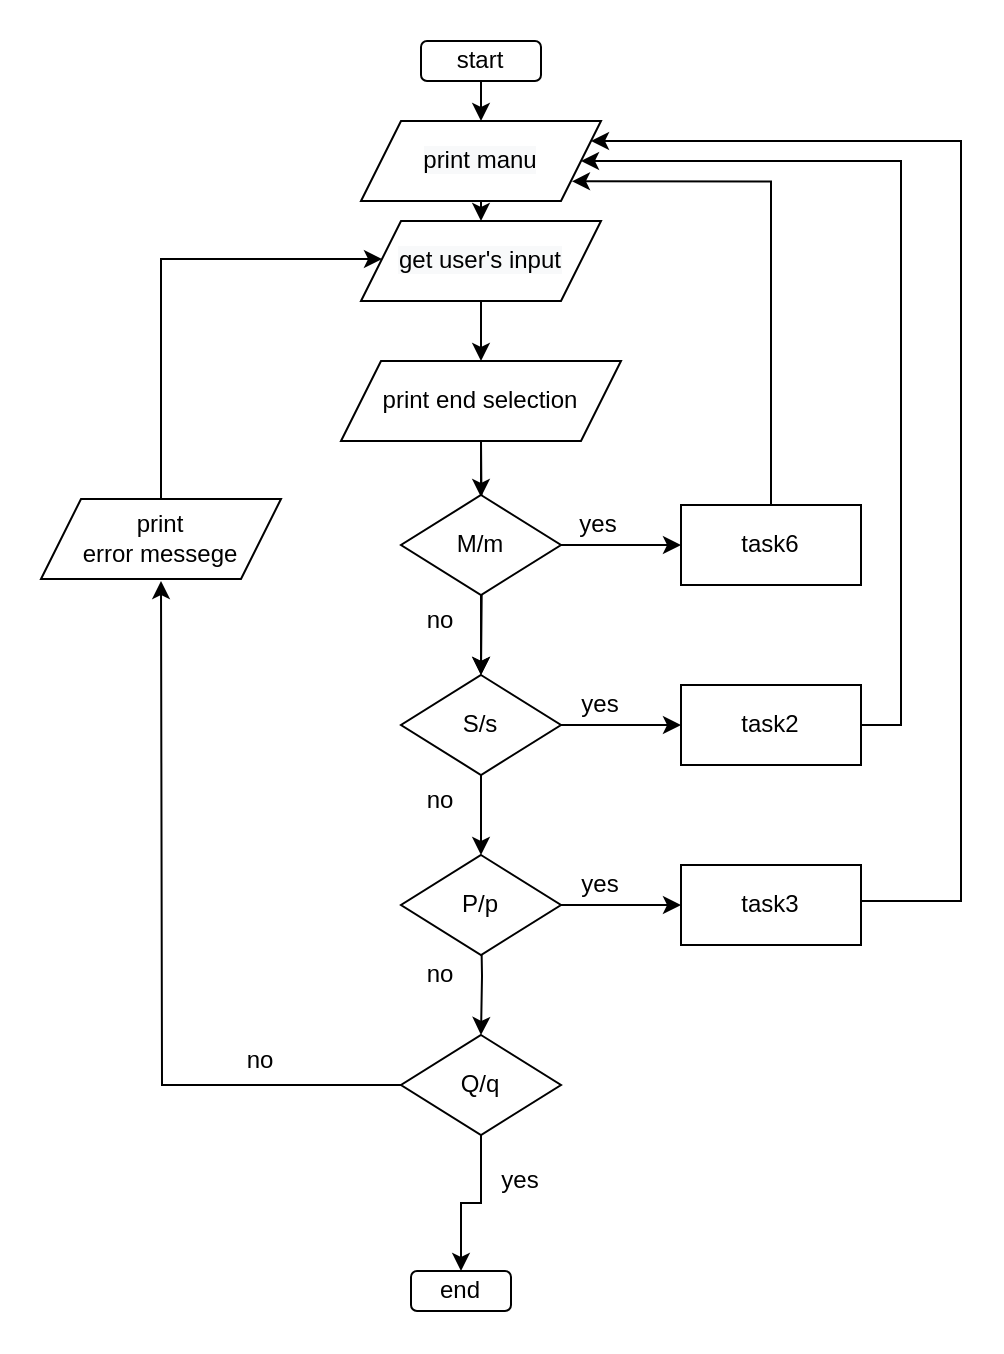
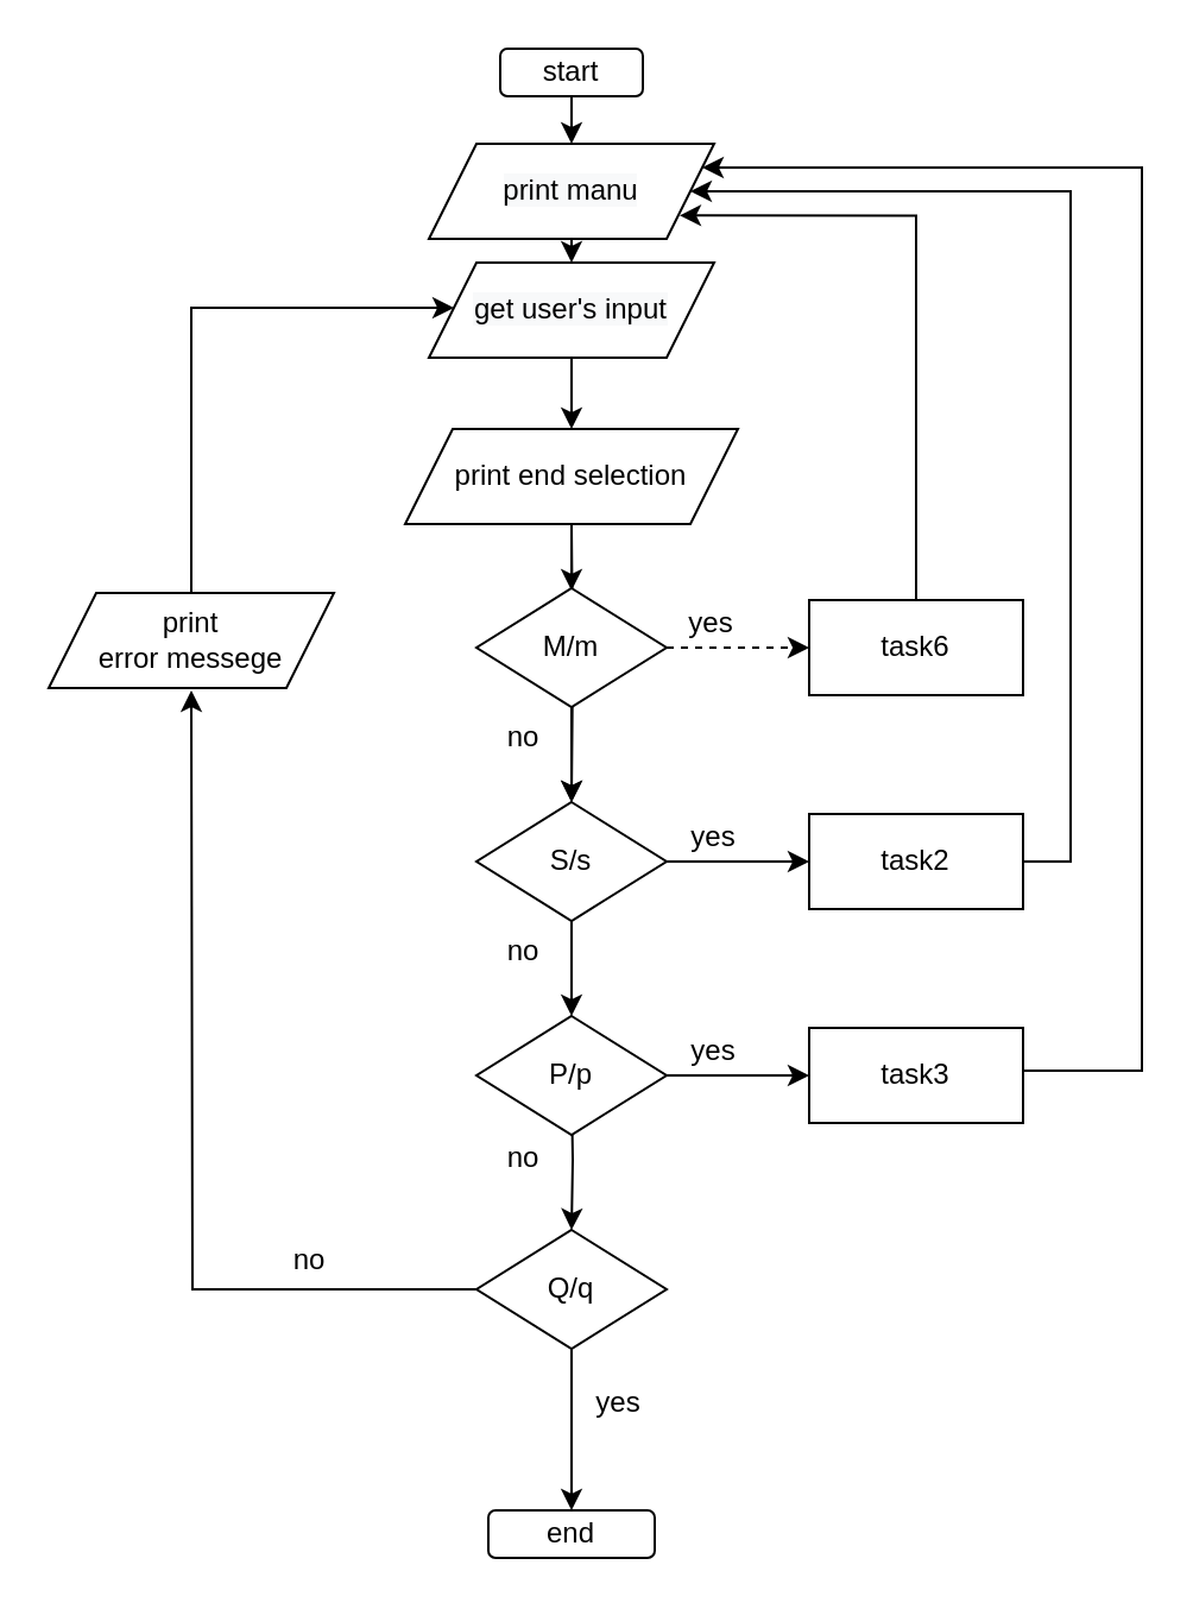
  <mxCell id="0" />
  <mxCell id="1" parent="0" />
  <mxCell id="2" style="edgeStyle=orthogonalEdgeStyle;rounded=0;orthogonalLoop=1;jettySize=auto;html=1;entryX=0.5;entryY=0;entryDx=0;entryDy=0;" edge="1" parent="1" source="3"><mxGeometry relative="1" as="geometry"><mxPoint x="240" y="60" as="targetPoint" /></mxGeometry></mxCell>
  <mxCell id="3" value="start" style="rounded=1;whiteSpace=wrap;html=1;" vertex="1" parent="1"><mxGeometry x="210" y="20" width="60" height="20" as="geometry" /></mxCell>
  <mxCell id="4" style="edgeStyle=orthogonalEdgeStyle;rounded=0;orthogonalLoop=1;jettySize=auto;html=1;exitX=0.5;exitY=1;exitDx=0;exitDy=0;entryX=0.5;entryY=0;entryDx=0;entryDy=0;" edge="1" parent="1"><mxGeometry relative="1" as="geometry"><mxPoint x="240" y="100" as="sourcePoint" /><mxPoint x="240" y="110" as="targetPoint" /></mxGeometry></mxCell>
  <mxCell id="5" style="edgeStyle=orthogonalEdgeStyle;rounded=0;orthogonalLoop=1;jettySize=auto;html=1;" edge="1" parent="1"><mxGeometry relative="1" as="geometry"><mxPoint x="240" y="180" as="targetPoint" /><mxPoint x="240" y="150" as="sourcePoint" /></mxGeometry></mxCell>
- <mxCell id="6" value="end" style="rounded=1;whiteSpace=wrap;html=1;" vertex="1" parent="1"><mxGeometry x="205" y="635" width="50" height="20" as="geometry" /></mxCell>
+ <mxCell id="6" value="end" style="rounded=1;whiteSpace=wrap;html=1;" vertex="1" parent="1"><mxGeometry x="205" y="635" width="70" height="20" as="geometry" /></mxCell>
  <mxCell id="7" style="edgeStyle=orthogonalEdgeStyle;rounded=0;orthogonalLoop=1;jettySize=auto;html=1;entryX=0.879;entryY=0.754;entryDx=0;entryDy=0;entryPerimeter=0;" edge="1" parent="1" source="8" target="36"><mxGeometry relative="1" as="geometry"><mxPoint x="300" y="90" as="targetPoint" /><Array as="points"><mxPoint x="385" y="90" /><mxPoint x="285" y="90" /></Array></mxGeometry></mxCell>
  <mxCell id="8" value="task6" style="rounded=0;whiteSpace=wrap;html=1;" vertex="1" parent="1"><mxGeometry x="340" y="252" width="90" height="40" as="geometry" /></mxCell>
  <mxCell id="9" style="edgeStyle=orthogonalEdgeStyle;rounded=0;orthogonalLoop=1;jettySize=auto;html=1;entryX=1;entryY=0.5;entryDx=0;entryDy=0;" edge="1" parent="1" source="10" target="36"><mxGeometry relative="1" as="geometry"><mxPoint x="300" y="80" as="targetPoint" /><Array as="points"><mxPoint x="450" y="362" /><mxPoint x="450" y="80" /></Array></mxGeometry></mxCell>
  <mxCell id="10" value="task2" style="rounded=0;whiteSpace=wrap;html=1;" vertex="1" parent="1"><mxGeometry x="340" y="342" width="90" height="40" as="geometry" /></mxCell>
  <mxCell id="11" style="edgeStyle=orthogonalEdgeStyle;rounded=0;orthogonalLoop=1;jettySize=auto;html=1;" edge="1" parent="1" source="12" target="36"><mxGeometry relative="1" as="geometry"><mxPoint x="300" y="70" as="targetPoint" /><Array as="points"><mxPoint x="480" y="450" /><mxPoint x="480" y="70" /></Array></mxGeometry></mxCell>
  <mxCell id="12" value="task3" style="rounded=0;whiteSpace=wrap;html=1;" vertex="1" parent="1"><mxGeometry x="340" y="432" width="90" height="40" as="geometry" /></mxCell>
  <mxCell id="13" value="" style="edgeStyle=orthogonalEdgeStyle;rounded=0;orthogonalLoop=1;jettySize=auto;html=1;" edge="1" parent="1" target="20"><mxGeometry relative="1" as="geometry"><mxPoint x="240" y="220" as="sourcePoint" /></mxGeometry></mxCell>
  <mxCell id="14" style="edgeStyle=orthogonalEdgeStyle;rounded=0;orthogonalLoop=1;jettySize=auto;html=1;" edge="1" parent="1"><mxGeometry relative="1" as="geometry"><mxPoint x="240" y="248" as="targetPoint" /><mxPoint x="240" y="218" as="sourcePoint" /></mxGeometry></mxCell>
  <mxCell id="15" style="edgeStyle=orthogonalEdgeStyle;rounded=0;orthogonalLoop=1;jettySize=auto;html=1;" edge="1" parent="1" target="37"><mxGeometry relative="1" as="geometry"><mxPoint x="180" y="130" as="targetPoint" /><mxPoint x="80" y="250" as="sourcePoint" /><Array as="points"><mxPoint x="80" y="129" /></Array></mxGeometry></mxCell>
- <mxCell id="16" style="edgeStyle=orthogonalEdgeStyle;rounded=0;orthogonalLoop=1;jettySize=auto;html=1;" edge="1" parent="1" source="17" target="8"><mxGeometry relative="1" as="geometry" /></mxCell>
+ <mxCell id="16" style="edgeStyle=orthogonalEdgeStyle;rounded=0;orthogonalLoop=1;jettySize=auto;html=1;dashed=1;" edge="1" parent="1" source="17" target="8"><mxGeometry relative="1" as="geometry" /></mxCell>
  <mxCell id="17" value="M/m" style="rhombus;whiteSpace=wrap;html=1;" vertex="1" parent="1"><mxGeometry x="200" y="247" width="80" height="50" as="geometry" /></mxCell>
  <mxCell id="18" value="" style="edgeStyle=orthogonalEdgeStyle;rounded=0;orthogonalLoop=1;jettySize=auto;html=1;" edge="1" parent="1" source="20" target="10"><mxGeometry relative="1" as="geometry" /></mxCell>
  <mxCell id="19" value="" style="edgeStyle=orthogonalEdgeStyle;rounded=0;orthogonalLoop=1;jettySize=auto;html=1;" edge="1" parent="1" source="20" target="24"><mxGeometry relative="1" as="geometry" /></mxCell>
  <mxCell id="20" value="S/s" style="rhombus;whiteSpace=wrap;html=1;" vertex="1" parent="1"><mxGeometry x="200" y="337" width="80" height="50" as="geometry" /></mxCell>
  <mxCell id="21" style="edgeStyle=orthogonalEdgeStyle;rounded=0;orthogonalLoop=1;jettySize=auto;html=1;" edge="1" parent="1" source="17" target="20"><mxGeometry relative="1" as="geometry"><mxPoint x="240" y="347" as="targetPoint" /><mxPoint x="240" y="297" as="sourcePoint" /></mxGeometry></mxCell>
  <mxCell id="22" style="edgeStyle=orthogonalEdgeStyle;rounded=0;orthogonalLoop=1;jettySize=auto;html=1;entryX=0;entryY=0.5;entryDx=0;entryDy=0;" edge="1" parent="1" source="24" target="12"><mxGeometry relative="1" as="geometry" /></mxCell>
  <mxCell id="23" style="edgeStyle=orthogonalEdgeStyle;rounded=0;orthogonalLoop=1;jettySize=auto;html=1;exitX=0.5;exitY=1;exitDx=0;exitDy=0;entryX=0.5;entryY=0;entryDx=0;entryDy=0;" edge="1" parent="1" target="27"><mxGeometry relative="1" as="geometry"><mxPoint x="240" y="457" as="sourcePoint" /></mxGeometry></mxCell>
  <mxCell id="24" value="P/p" style="rhombus;whiteSpace=wrap;html=1;" vertex="1" parent="1"><mxGeometry x="200" y="427" width="80" height="50" as="geometry" /></mxCell>
  <mxCell id="25" style="edgeStyle=orthogonalEdgeStyle;rounded=0;orthogonalLoop=1;jettySize=auto;html=1;" edge="1" parent="1" source="27" target="6"><mxGeometry relative="1" as="geometry" /></mxCell>
  <mxCell id="26" style="edgeStyle=orthogonalEdgeStyle;rounded=0;orthogonalLoop=1;jettySize=auto;html=1;entryX=0.5;entryY=1;entryDx=0;entryDy=0;" edge="1" parent="1" source="27"><mxGeometry relative="1" as="geometry"><mxPoint x="80" y="290" as="targetPoint" /></mxGeometry></mxCell>
  <mxCell id="27" value="Q/q" style="rhombus;whiteSpace=wrap;html=1;" vertex="1" parent="1"><mxGeometry x="200" y="517" width="80" height="50" as="geometry" /></mxCell>
  <mxCell id="28" value="yes" style="text;html=1;strokeColor=none;fillColor=none;align=center;verticalAlign=middle;whiteSpace=wrap;rounded=0;" vertex="1" parent="1"><mxGeometry x="279" y="252" width="40" height="20" as="geometry" /></mxCell>
  <mxCell id="29" value="yes" style="text;html=1;strokeColor=none;fillColor=none;align=center;verticalAlign=middle;whiteSpace=wrap;rounded=0;" vertex="1" parent="1"><mxGeometry x="280" y="342" width="40" height="20" as="geometry" /></mxCell>
  <mxCell id="30" value="yes" style="text;html=1;strokeColor=none;fillColor=none;align=center;verticalAlign=middle;whiteSpace=wrap;rounded=0;" vertex="1" parent="1"><mxGeometry x="280" y="432" width="40" height="20" as="geometry" /></mxCell>
  <mxCell id="31" value="yes" style="text;html=1;strokeColor=none;fillColor=none;align=center;verticalAlign=middle;whiteSpace=wrap;rounded=0;" vertex="1" parent="1"><mxGeometry x="240" y="580" width="40" height="20" as="geometry" /></mxCell>
  <mxCell id="32" value="no" style="text;html=1;strokeColor=none;fillColor=none;align=center;verticalAlign=middle;whiteSpace=wrap;rounded=0;" vertex="1" parent="1"><mxGeometry x="200" y="300" width="40" height="20" as="geometry" /></mxCell>
  <mxCell id="33" value="no" style="text;html=1;strokeColor=none;fillColor=none;align=center;verticalAlign=middle;whiteSpace=wrap;rounded=0;" vertex="1" parent="1"><mxGeometry x="200" y="390" width="40" height="20" as="geometry" /></mxCell>
  <mxCell id="34" value="no" style="text;html=1;strokeColor=none;fillColor=none;align=center;verticalAlign=middle;whiteSpace=wrap;rounded=0;" vertex="1" parent="1"><mxGeometry x="200" y="477" width="40" height="20" as="geometry" /></mxCell>
  <mxCell id="35" value="no" style="text;html=1;strokeColor=none;fillColor=none;align=center;verticalAlign=middle;whiteSpace=wrap;rounded=0;" vertex="1" parent="1"><mxGeometry x="110" y="520" width="40" height="20" as="geometry" /></mxCell>
  <mxCell id="36" value="&lt;meta charset=&quot;utf-8&quot;&gt;&lt;span style=&quot;color: rgb(0, 0, 0); font-family: helvetica; font-size: 12px; font-style: normal; font-weight: 400; letter-spacing: normal; text-align: center; text-indent: 0px; text-transform: none; word-spacing: 0px; background-color: rgb(248, 249, 250); display: inline; float: none;&quot;&gt;print manu&lt;/span&gt;" style="shape=parallelogram;perimeter=parallelogramPerimeter;whiteSpace=wrap;html=1;fixedSize=1;" vertex="1" parent="1"><mxGeometry x="180" y="60" width="120" height="40" as="geometry" /></mxCell>
  <mxCell id="37" value="&lt;meta charset=&quot;utf-8&quot;&gt;&lt;span style=&quot;color: rgb(0, 0, 0); font-family: helvetica; font-size: 12px; font-style: normal; font-weight: 400; letter-spacing: normal; text-align: center; text-indent: 0px; text-transform: none; word-spacing: 0px; background-color: rgb(248, 249, 250); display: inline; float: none;&quot;&gt;get user's input&lt;/span&gt;" style="shape=parallelogram;perimeter=parallelogramPerimeter;whiteSpace=wrap;html=1;fixedSize=1;" vertex="1" parent="1"><mxGeometry x="180" y="110" width="120" height="40" as="geometry" /></mxCell>
  <mxCell id="38" value="&lt;span&gt;print &lt;br&gt;error messege&lt;/span&gt;" style="shape=parallelogram;perimeter=parallelogramPerimeter;whiteSpace=wrap;html=1;fixedSize=1;" vertex="1" parent="1"><mxGeometry x="20" y="249" width="120" height="40" as="geometry" /></mxCell>
  <mxCell id="39" value="&lt;span&gt;print end selection&lt;/span&gt;" style="shape=parallelogram;perimeter=parallelogramPerimeter;whiteSpace=wrap;html=1;fixedSize=1;" vertex="1" parent="1"><mxGeometry x="170" y="180" width="140" height="40" as="geometry" /></mxCell>
